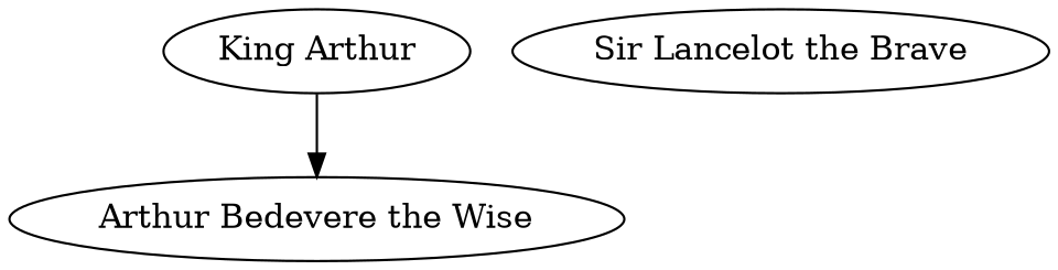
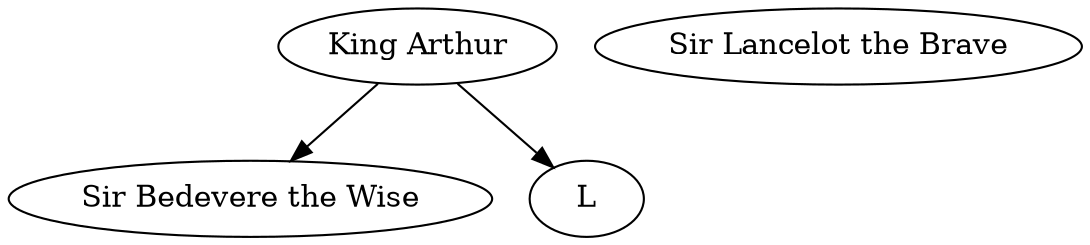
  digraph {
    n1 [label="King Arthur"]
-   n2 [label="Arthur Bedevere the Wise"]
+   n2 [label="Sir Bedevere the Wise"]
+   L
    n4 [label="Sir Lancelot the Brave"]
    n1 -> n2
+   n1 -> L
  }
